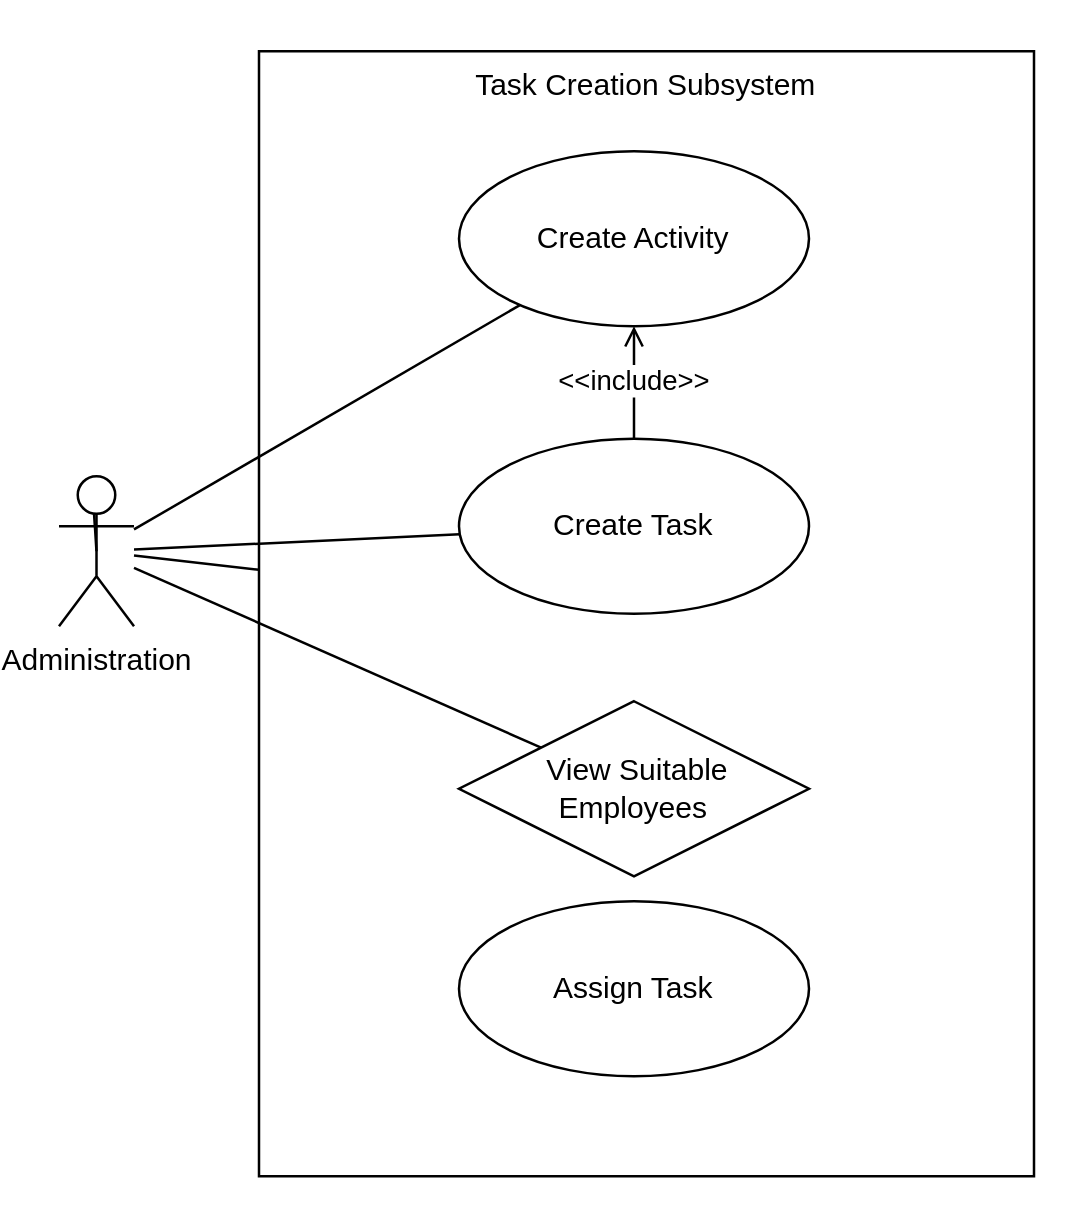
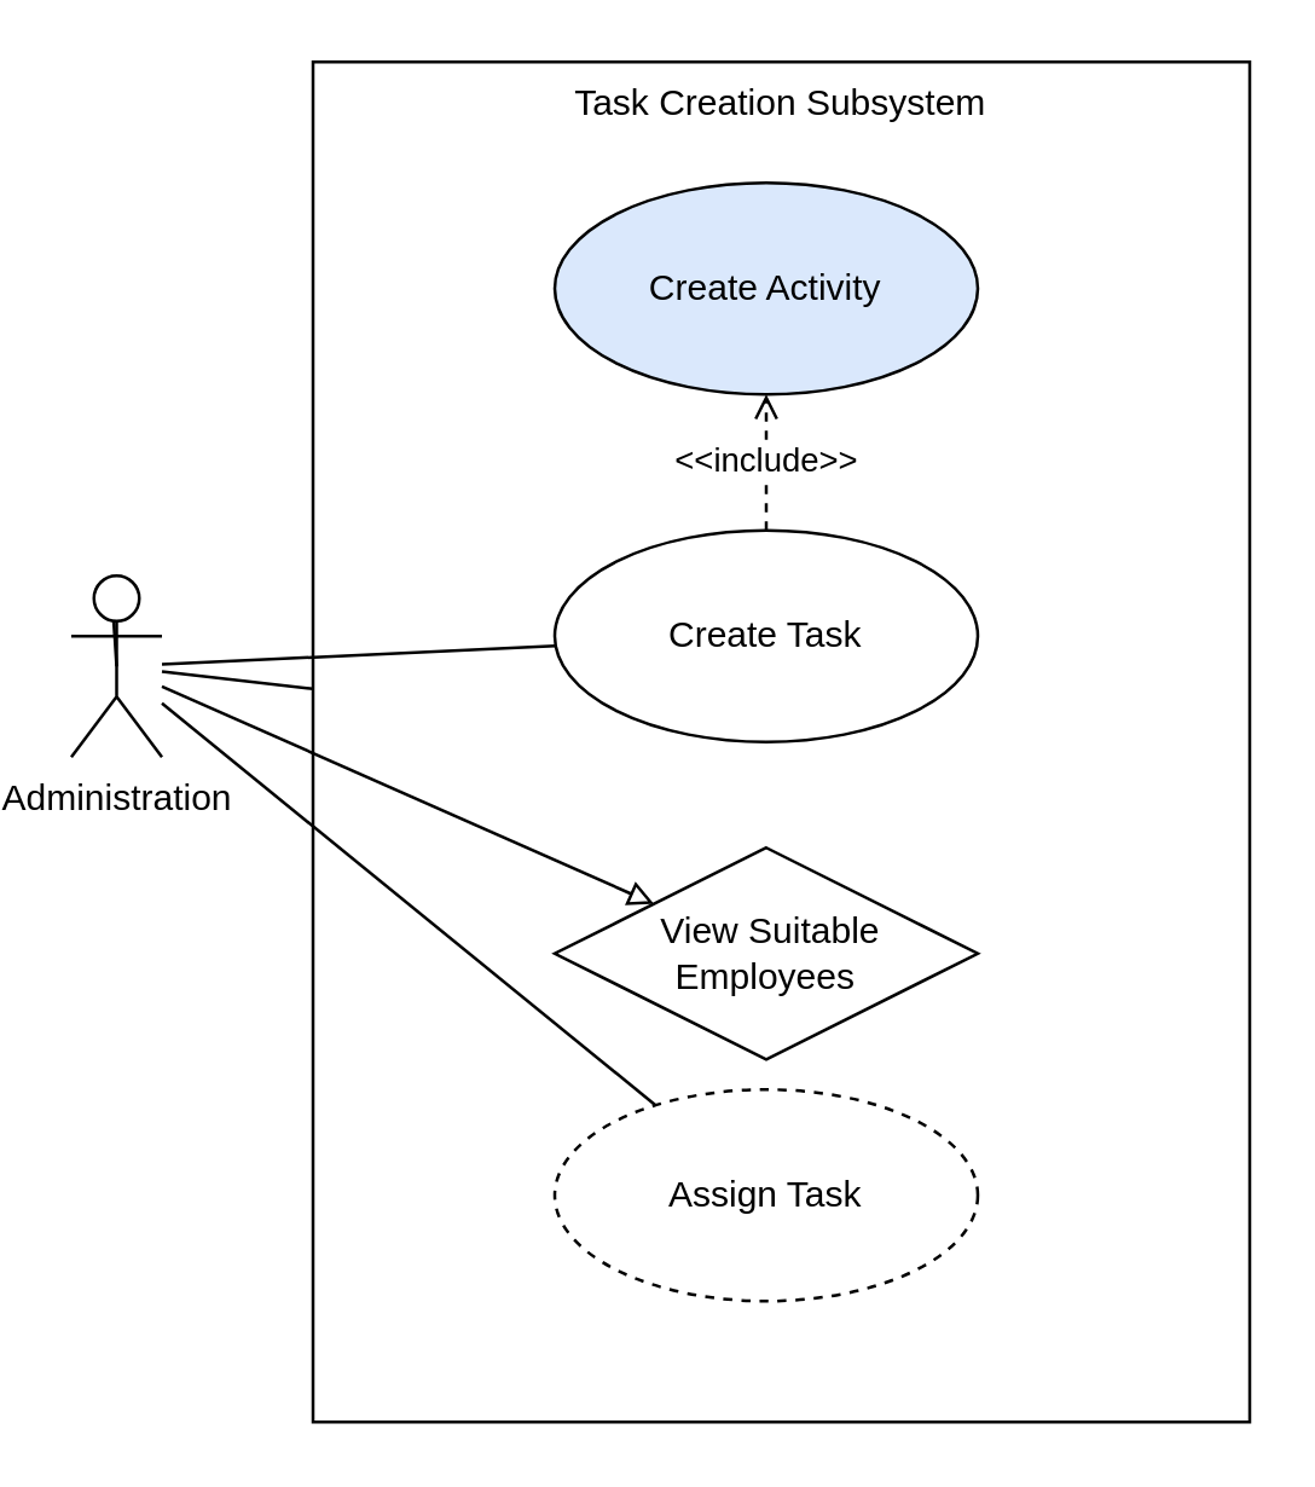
  <mxCell id="0" />
  <mxCell id="1" parent="0" />
  <mxCell id="2" value="Task Creation Subsystem" style="rounded=0;whiteSpace=wrap;html=1;verticalAlign=top;" parent="1" vertex="1"><mxGeometry x="100" y="20" width="310" height="450" as="geometry" /></mxCell>
- <mxCell id="3" value="&amp;lt;&amp;lt;include&amp;gt;&amp;gt;" style="edgeStyle=orthogonalEdgeStyle;rounded=0;orthogonalLoop=1;jettySize=auto;html=1;endArrow=open;endFill=0;dashed=0;" parent="1" source="4" target="13" edge="1"><mxGeometry relative="1" as="geometry" /></mxCell>
+ <mxCell id="3" value="&amp;lt;&amp;lt;include&amp;gt;&amp;gt;" style="edgeStyle=orthogonalEdgeStyle;rounded=0;orthogonalLoop=1;jettySize=auto;html=1;endArrow=open;endFill=0;dashed=1;" parent="1" source="4" target="13" edge="1"><mxGeometry relative="1" as="geometry" /></mxCell>
  <mxCell id="4" value="Create Task" style="ellipse;whiteSpace=wrap;html=1;" parent="1" vertex="1"><mxGeometry x="180" y="175" width="140" height="70" as="geometry" /></mxCell>
  <mxCell id="5" value="&amp;nbsp;View Suitable Employees" style="rhombus;whiteSpace=wrap;html=1;" parent="1" vertex="1"><mxGeometry x="180" y="280" width="140" height="70" as="geometry" /></mxCell>
- <mxCell id="6" value="Assign Task" style="ellipse;whiteSpace=wrap;html=1;" parent="1" vertex="1"><mxGeometry x="180" y="360" width="140" height="70" as="geometry" /></mxCell>
+ <mxCell id="6" value="Assign Task" style="ellipse;whiteSpace=wrap;html=1;dashed=1;" parent="1" vertex="1"><mxGeometry x="180" y="360" width="140" height="70" as="geometry" /></mxCell>
  <mxCell id="7" style="rounded=0;orthogonalLoop=1;jettySize=auto;html=1;endArrow=none;endFill=0;" parent="1" source="11" target="4" edge="1"><mxGeometry relative="1" as="geometry" /></mxCell>
- <mxCell id="8" style="edgeStyle=none;rounded=0;orthogonalLoop=1;jettySize=auto;html=1;endArrow=none;endFill=0;" parent="1" source="11" target="13" edge="1"><mxGeometry relative="1" as="geometry" /></mxCell>
- <mxCell id="9" style="rounded=0;orthogonalLoop=1;jettySize=auto;html=1;endArrow=none;endFill=0;" parent="1" source="11" target="5" edge="1"><mxGeometry relative="1" as="geometry" /></mxCell>
+ <mxCell id="8" style="edgeStyle=none;rounded=0;orthogonalLoop=1;jettySize=auto;html=1;endArrow=none;endFill=0;" parent="1" source="11" target="6" edge="1"><mxGeometry relative="1" as="geometry" /></mxCell>
+ <mxCell id="9" style="rounded=0;orthogonalLoop=1;jettySize=auto;html=1;endArrow=block;endFill=0;" parent="1" source="11" target="5" edge="1"><mxGeometry relative="1" as="geometry" /></mxCell>
  <mxCell id="10" style="rounded=0;orthogonalLoop=1;jettySize=auto;html=1;endArrow=none;endFill=0;" parent="1" source="11" target="2" edge="1"><mxGeometry relative="1" as="geometry" /></mxCell>
  <mxCell id="11" value="Administration" style="shape=umlActor;verticalLabelPosition=bottom;verticalAlign=top;html=1;" parent="1" vertex="1"><mxGeometry x="20" y="190" width="30" height="60" as="geometry" /></mxCell>
  <mxCell id="12" style="edgeStyle=none;rounded=0;orthogonalLoop=1;jettySize=auto;html=1;exitX=0.5;exitY=0.5;exitDx=0;exitDy=0;exitPerimeter=0;entryX=0.467;entryY=0.247;entryDx=0;entryDy=0;entryPerimeter=0;endArrow=none;endFill=0;" parent="1" source="11" target="11" edge="1"><mxGeometry relative="1" as="geometry" /></mxCell>
- <mxCell id="13" value="Create Activity" style="ellipse;whiteSpace=wrap;html=1;" parent="1" vertex="1"><mxGeometry x="180" y="60" width="140" height="70" as="geometry" /></mxCell>
+ <mxCell id="13" value="Create Activity" style="ellipse;whiteSpace=wrap;html=1;fillColor=#dae8fc;" parent="1" vertex="1"><mxGeometry x="180" y="60" width="140" height="70" as="geometry" /></mxCell>
